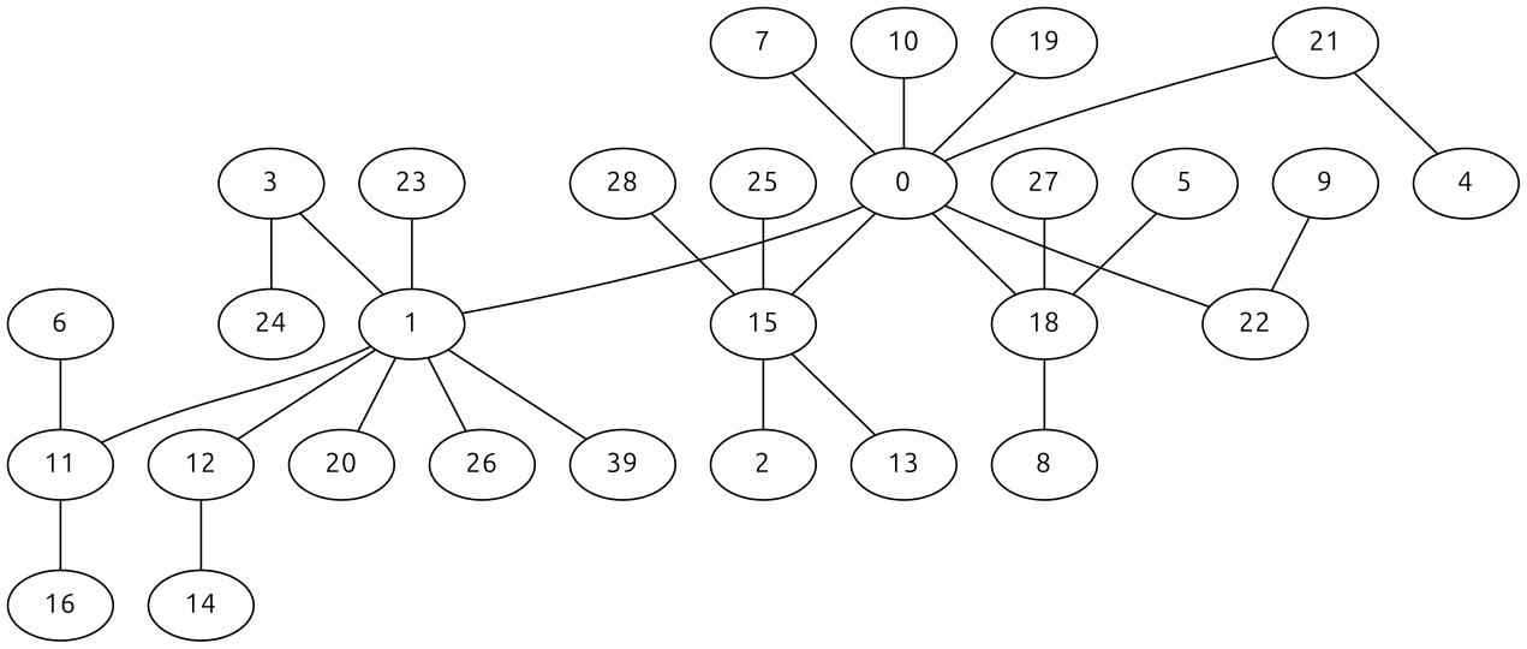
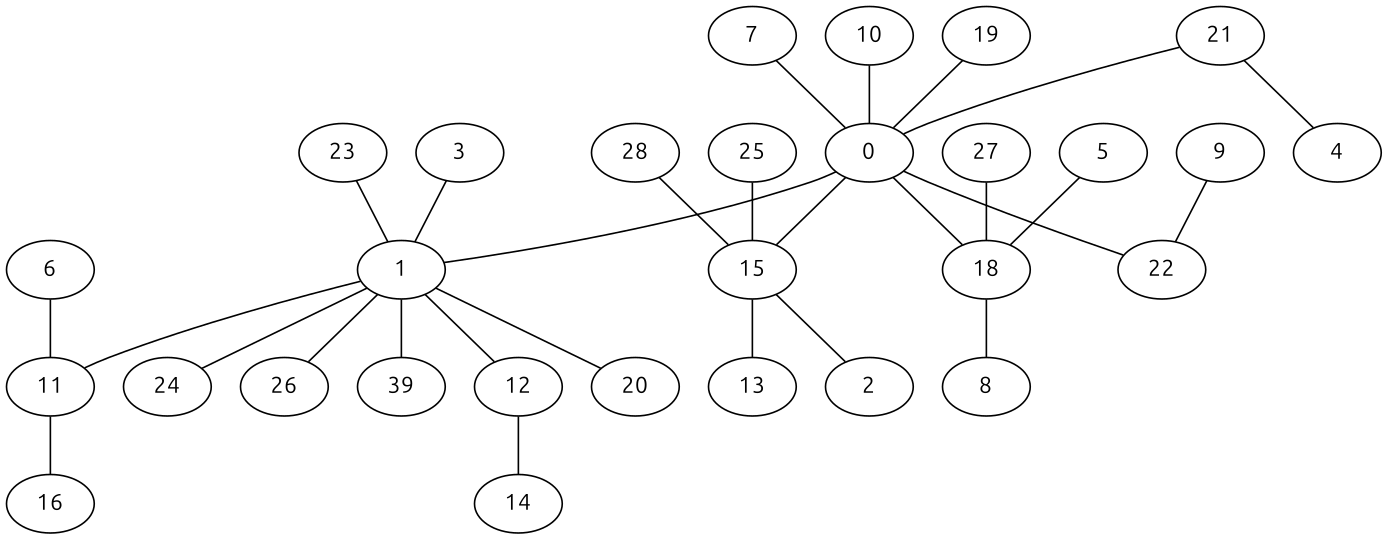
  graph {
    fontname=Ubuntu
    node [fontname=Ubuntu]
    edge [fontname=Ubuntu]
    0
    1
    15
    18
    22
    11
    12
    20
    24
    26
    n11 [label=39]
    2
    13
    8
    16
    14
    7
    10
    19
    21
    4
    3
    23
    25
    28
    5
    27
    9
    6
    0 -- 1
    0 -- 15
    0 -- 18
    0 -- 22
    1 -- 11
    1 -- 12
    1 -- 20
-   3 -- 24
+   1 -- 24
    1 -- 26
    1 -- n11
    15 -- 2
    15 -- 13
    18 -- 8
    11 -- 16
    12 -- 14
    7 -- 0
    10 -- 0
    19 -- 0
    21 -- 0
    21 -- 4
    3 -- 1
    23 -- 1
    25 -- 15
    28 -- 15
    5 -- 18
    27 -- 18
    9 -- 22
    6 -- 11
  }
